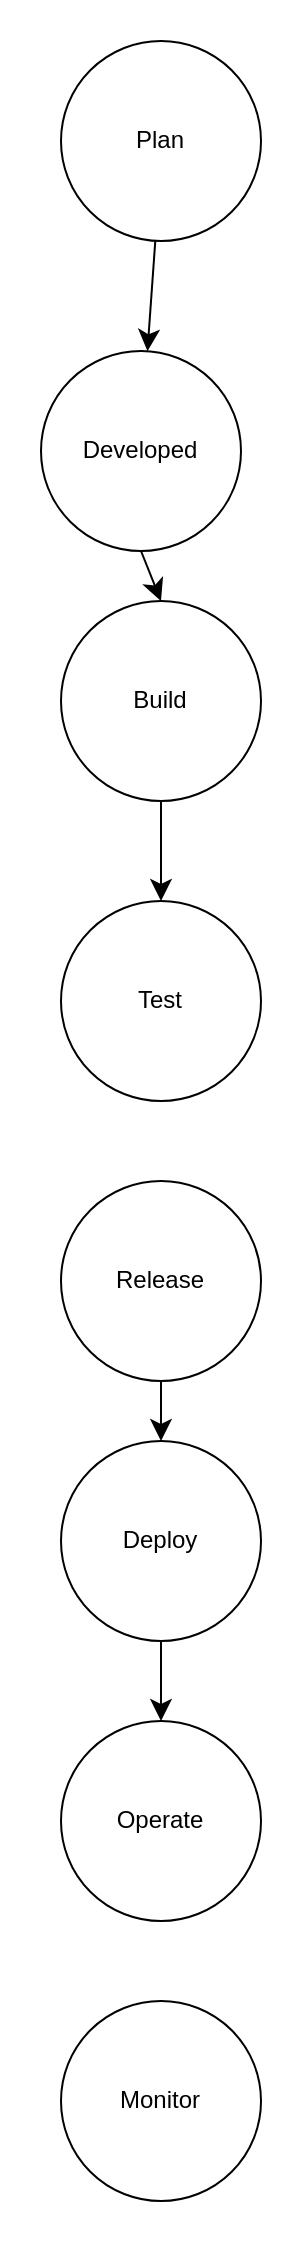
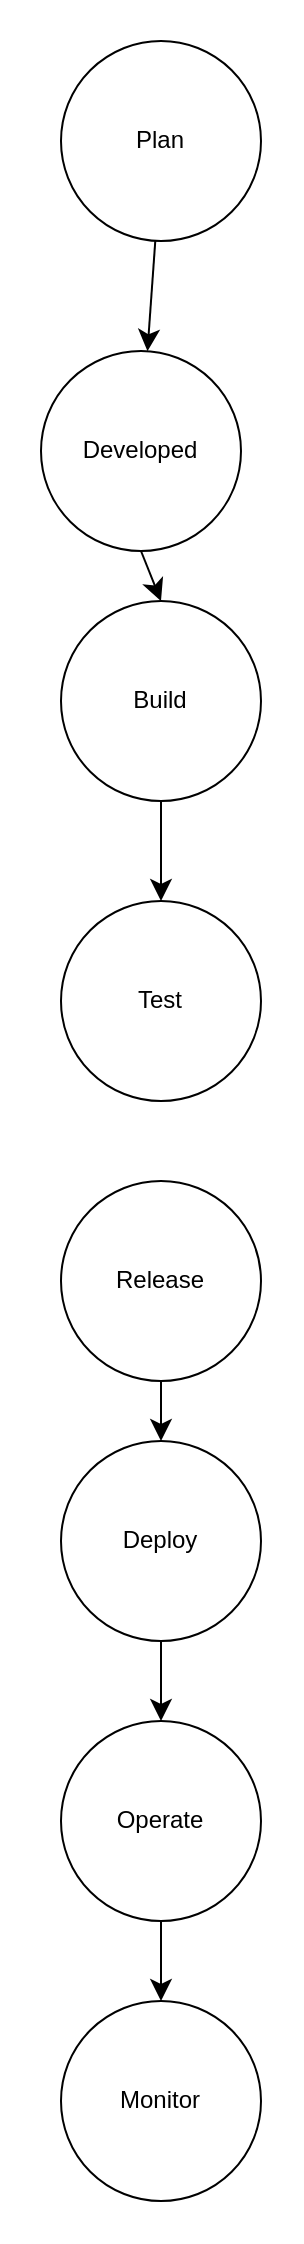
  <mxCell id="0" />
  <mxCell id="1" parent="0" />
  <mxCell id="2" value="" style="edgeStyle=none;curved=1;rounded=0;orthogonalLoop=1;jettySize=auto;html=1;fontSize=12;startSize=8;endSize=8;" parent="1" source="3" target="5" edge="1"><mxGeometry relative="1" as="geometry" /></mxCell>
  <mxCell id="3" value="Plan" style="ellipse;whiteSpace=wrap;html=1;aspect=fixed;" parent="1" vertex="1"><mxGeometry x="30" y="20" width="100" height="100" as="geometry" /></mxCell>
  <mxCell id="4" style="edgeStyle=none;curved=1;rounded=0;orthogonalLoop=1;jettySize=auto;html=1;exitX=0.5;exitY=1;exitDx=0;exitDy=0;entryX=0.5;entryY=0;entryDx=0;entryDy=0;fontSize=12;startSize=8;endSize=8;" parent="1" source="5" target="7" edge="1"><mxGeometry relative="1" as="geometry" /></mxCell>
  <mxCell id="5" value="Developed" style="ellipse;whiteSpace=wrap;html=1;aspect=fixed;" parent="1" vertex="1"><mxGeometry x="20" y="175" width="100" height="100" as="geometry" /></mxCell>
  <mxCell id="6" value="" style="edgeStyle=none;curved=1;rounded=0;orthogonalLoop=1;jettySize=auto;html=1;fontSize=12;startSize=8;endSize=8;" parent="1" source="7" target="8" edge="1"><mxGeometry relative="1" as="geometry" /></mxCell>
  <mxCell id="7" value="Build" style="ellipse;whiteSpace=wrap;html=1;aspect=fixed;" parent="1" vertex="1"><mxGeometry x="30" y="300" width="100" height="100" as="geometry" /></mxCell>
  <mxCell id="8" value="Test" style="ellipse;whiteSpace=wrap;html=1;aspect=fixed;" parent="1" vertex="1"><mxGeometry x="30" y="450" width="100" height="100" as="geometry" /></mxCell>
  <mxCell id="9" style="edgeStyle=none;curved=1;rounded=0;orthogonalLoop=1;jettySize=auto;html=1;entryX=0.5;entryY=0;entryDx=0;entryDy=0;fontSize=12;startSize=8;endSize=8;" parent="1" source="10" target="12" edge="1"><mxGeometry relative="1" as="geometry" /></mxCell>
  <mxCell id="10" value="Release" style="ellipse;whiteSpace=wrap;html=1;aspect=fixed;" parent="1" vertex="1"><mxGeometry x="30" y="590" width="100" height="100" as="geometry" /></mxCell>
  <mxCell id="11" value="" style="edgeStyle=none;curved=1;rounded=0;orthogonalLoop=1;jettySize=auto;html=1;fontSize=12;startSize=8;endSize=8;" parent="1" source="12" target="14" edge="1"><mxGeometry relative="1" as="geometry" /></mxCell>
  <mxCell id="12" value="Deploy" style="ellipse;whiteSpace=wrap;html=1;aspect=fixed;" parent="1" vertex="1"><mxGeometry x="30" y="720" width="100" height="100" as="geometry" /></mxCell>
+ <mxCell id="13" style="edgeStyle=none;curved=1;rounded=0;orthogonalLoop=1;jettySize=auto;html=1;entryX=0.5;entryY=0;entryDx=0;entryDy=0;fontSize=12;startSize=8;endSize=8;" parent="1" source="14" target="15" edge="1"><mxGeometry relative="1" as="geometry" /></mxCell>
  <mxCell id="14" value="Operate" style="ellipse;whiteSpace=wrap;html=1;aspect=fixed;" parent="1" vertex="1"><mxGeometry x="30" y="860" width="100" height="100" as="geometry" /></mxCell>
  <mxCell id="15" value="Monitor" style="ellipse;whiteSpace=wrap;html=1;aspect=fixed;" parent="1" vertex="1"><mxGeometry x="30" y="1000" width="100" height="100" as="geometry" /></mxCell>
